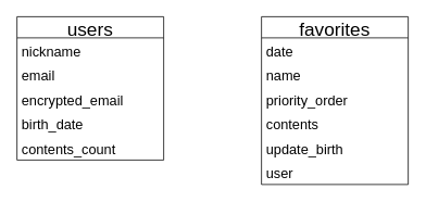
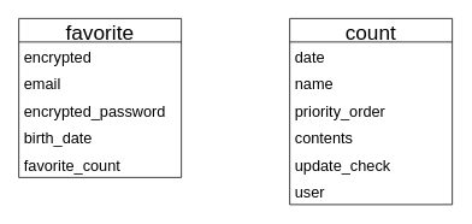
  <mxCell id="0" />
  <mxCell id="1" parent="0" />
- <mxCell id="2" value="users" style="swimlane;fontStyle=0;childLayout=stackLayout;horizontal=1;startSize=26;horizontalStack=0;resizeParent=1;resizeParentMax=0;resizeLast=0;collapsible=1;marginBottom=0;align=center;fontSize=23;verticalAlign=middle;rounded=0;movable=0;resizable=0;rotatable=0;deletable=0;editable=0;connectable=0;" parent="1" vertex="1"><mxGeometry x="20" y="20" width="180" height="176" as="geometry"><mxRectangle x="120" y="120" width="100" height="40" as="alternateBounds" /></mxGeometry></mxCell>
- <mxCell id="3" value="nickname" style="text;strokeColor=none;fillColor=none;spacingLeft=4;spacingRight=4;overflow=hidden;rotatable=0;points=[[0,0.5],[1,0.5]];portConstraint=eastwest;fontSize=17;rounded=0;" parent="2" vertex="1"><mxGeometry y="26" width="180" height="30" as="geometry" /></mxCell>
+ <mxCell id="2" value="favorite" style="swimlane;fontStyle=0;childLayout=stackLayout;horizontal=1;startSize=26;horizontalStack=0;resizeParent=1;resizeParentMax=0;resizeLast=0;collapsible=1;marginBottom=0;align=center;fontSize=23;verticalAlign=middle;rounded=0;movable=0;resizable=0;rotatable=0;deletable=0;editable=0;connectable=0;" parent="1" vertex="1"><mxGeometry x="20" y="20" width="180" height="176" as="geometry"><mxRectangle x="120" y="120" width="100" height="40" as="alternateBounds" /></mxGeometry></mxCell>
+ <mxCell id="3" value="encrypted" style="text;strokeColor=none;fillColor=none;spacingLeft=4;spacingRight=4;overflow=hidden;rotatable=0;points=[[0,0.5],[1,0.5]];portConstraint=eastwest;fontSize=17;rounded=0;" parent="2" vertex="1"><mxGeometry y="26" width="180" height="30" as="geometry" /></mxCell>
  <mxCell id="4" value="email" style="text;strokeColor=none;fillColor=none;spacingLeft=4;spacingRight=4;overflow=hidden;rotatable=0;points=[[0,0.5],[1,0.5]];portConstraint=eastwest;fontSize=17;rounded=0;" parent="2" vertex="1"><mxGeometry y="56" width="180" height="30" as="geometry" /></mxCell>
- <mxCell id="5" value="encrypted_email" style="text;strokeColor=none;fillColor=none;spacingLeft=4;spacingRight=4;overflow=hidden;rotatable=0;points=[[0,0.5],[1,0.5]];portConstraint=eastwest;fontSize=17;rounded=0;" parent="2" vertex="1"><mxGeometry y="86" width="180" height="30" as="geometry" /></mxCell>
+ <mxCell id="5" value="encrypted_password" style="text;strokeColor=none;fillColor=none;spacingLeft=4;spacingRight=4;overflow=hidden;rotatable=0;points=[[0,0.5],[1,0.5]];portConstraint=eastwest;fontSize=17;rounded=0;" parent="2" vertex="1"><mxGeometry y="86" width="180" height="30" as="geometry" /></mxCell>
  <mxCell id="6" value="birth_date" style="text;strokeColor=none;fillColor=none;spacingLeft=4;spacingRight=4;overflow=hidden;rotatable=0;points=[[0,0.5],[1,0.5]];portConstraint=eastwest;fontSize=17;rounded=0;" parent="2" vertex="1"><mxGeometry y="116" width="180" height="30" as="geometry" /></mxCell>
- <mxCell id="7" value="contents_count" style="text;strokeColor=none;fillColor=none;spacingLeft=4;spacingRight=4;overflow=hidden;rotatable=0;points=[[0,0.5],[1,0.5]];portConstraint=eastwest;fontSize=17;rounded=0;" parent="2" vertex="1"><mxGeometry y="146" width="180" height="30" as="geometry" /></mxCell>
- <mxCell id="8" value="favorites" style="swimlane;fontStyle=0;childLayout=stackLayout;horizontal=1;startSize=26;horizontalStack=0;resizeParent=1;resizeParentMax=0;resizeLast=0;collapsible=1;marginBottom=0;align=center;fontSize=23;rounded=0;swimlaneLine=1;movable=0;resizable=0;rotatable=0;deletable=0;editable=0;connectable=0;" parent="1" vertex="1"><mxGeometry x="320" y="20" width="180" height="206" as="geometry"><mxRectangle x="420" y="120" width="100" height="40" as="alternateBounds" /></mxGeometry></mxCell>
+ <mxCell id="7" value="favorite_count" style="text;strokeColor=none;fillColor=none;spacingLeft=4;spacingRight=4;overflow=hidden;rotatable=0;points=[[0,0.5],[1,0.5]];portConstraint=eastwest;fontSize=17;rounded=0;" parent="2" vertex="1"><mxGeometry y="146" width="180" height="30" as="geometry" /></mxCell>
+ <mxCell id="8" value="count" style="swimlane;fontStyle=0;childLayout=stackLayout;horizontal=1;startSize=26;horizontalStack=0;resizeParent=1;resizeParentMax=0;resizeLast=0;collapsible=1;marginBottom=0;align=center;fontSize=23;rounded=0;swimlaneLine=1;movable=0;resizable=0;rotatable=0;deletable=0;editable=0;connectable=0;" parent="1" vertex="1"><mxGeometry x="320" y="20" width="180" height="206" as="geometry"><mxRectangle x="420" y="120" width="100" height="40" as="alternateBounds" /></mxGeometry></mxCell>
  <mxCell id="9" value="date" style="text;strokeColor=none;fillColor=none;spacingLeft=4;spacingRight=4;overflow=hidden;rotatable=0;points=[[0,0.5],[1,0.5]];portConstraint=eastwest;fontSize=17;rounded=0;" parent="8" vertex="1"><mxGeometry y="26" width="180" height="30" as="geometry" /></mxCell>
  <mxCell id="10" value="name" style="text;strokeColor=none;fillColor=none;spacingLeft=4;spacingRight=4;overflow=hidden;rotatable=0;points=[[0,0.5],[1,0.5]];portConstraint=eastwest;fontSize=17;rounded=0;" parent="8" vertex="1"><mxGeometry y="56" width="180" height="30" as="geometry" /></mxCell>
  <mxCell id="11" value="priority_order" style="text;strokeColor=none;fillColor=none;spacingLeft=4;spacingRight=4;overflow=hidden;rotatable=0;points=[[0,0.5],[1,0.5]];portConstraint=eastwest;fontSize=17;rounded=0;" parent="8" vertex="1"><mxGeometry y="86" width="180" height="30" as="geometry" /></mxCell>
  <mxCell id="12" value="contents" style="text;strokeColor=none;fillColor=none;spacingLeft=4;spacingRight=4;overflow=hidden;rotatable=0;points=[[0,0.5],[1,0.5]];portConstraint=eastwest;fontSize=17;rounded=0;" parent="8" vertex="1"><mxGeometry y="116" width="180" height="30" as="geometry" /></mxCell>
- <mxCell id="13" value="update_birth" style="text;strokeColor=none;fillColor=none;spacingLeft=4;spacingRight=4;overflow=hidden;rotatable=0;points=[[0,0.5],[1,0.5]];portConstraint=eastwest;fontSize=17;rounded=0;" parent="8" vertex="1"><mxGeometry y="146" width="180" height="30" as="geometry" /></mxCell>
+ <mxCell id="13" value="update_check" style="text;strokeColor=none;fillColor=none;spacingLeft=4;spacingRight=4;overflow=hidden;rotatable=0;points=[[0,0.5],[1,0.5]];portConstraint=eastwest;fontSize=17;rounded=0;" parent="8" vertex="1"><mxGeometry y="146" width="180" height="30" as="geometry" /></mxCell>
  <mxCell id="14" value="user" style="text;strokeColor=none;fillColor=none;spacingLeft=4;spacingRight=4;overflow=hidden;rotatable=0;points=[[0,0.5],[1,0.5]];portConstraint=eastwest;fontSize=17;rounded=0;" parent="8" vertex="1"><mxGeometry y="176" width="180" height="30" as="geometry" /></mxCell>
